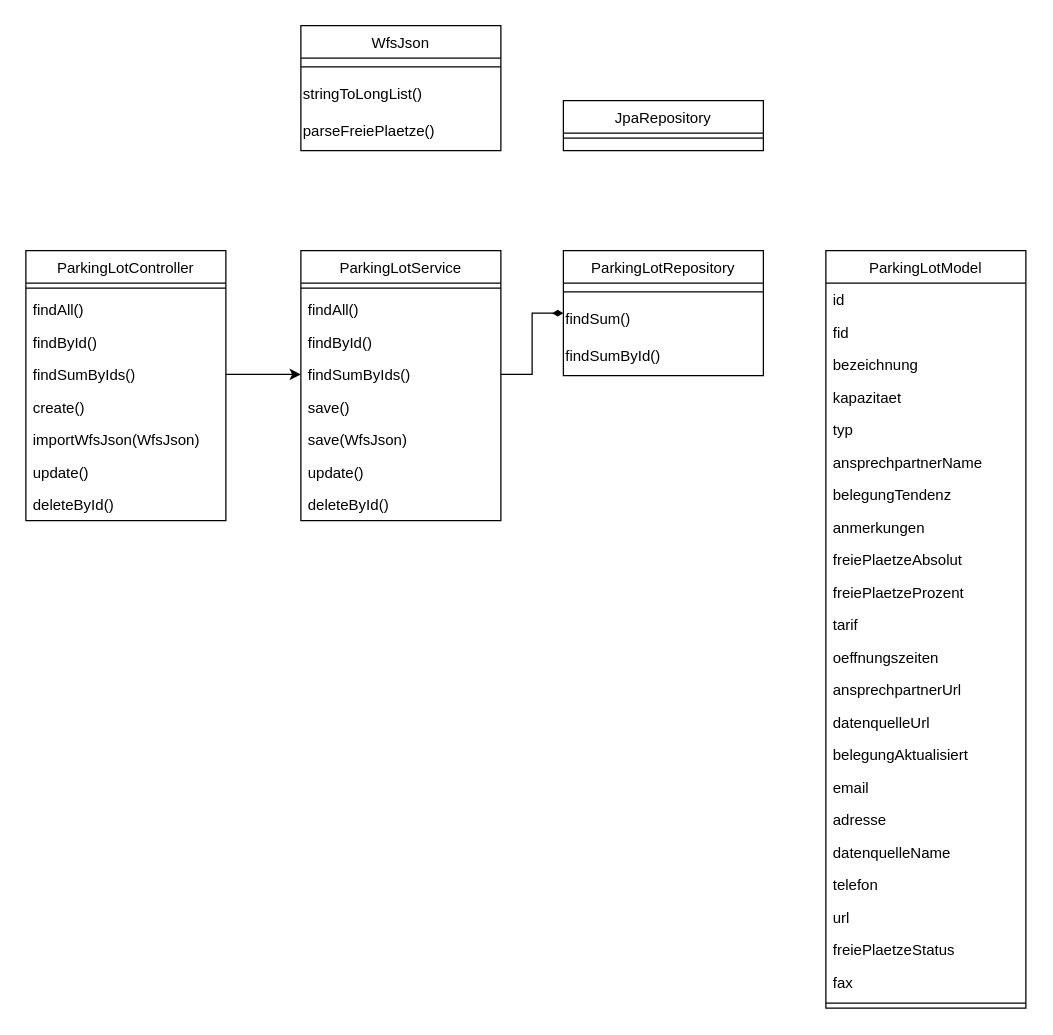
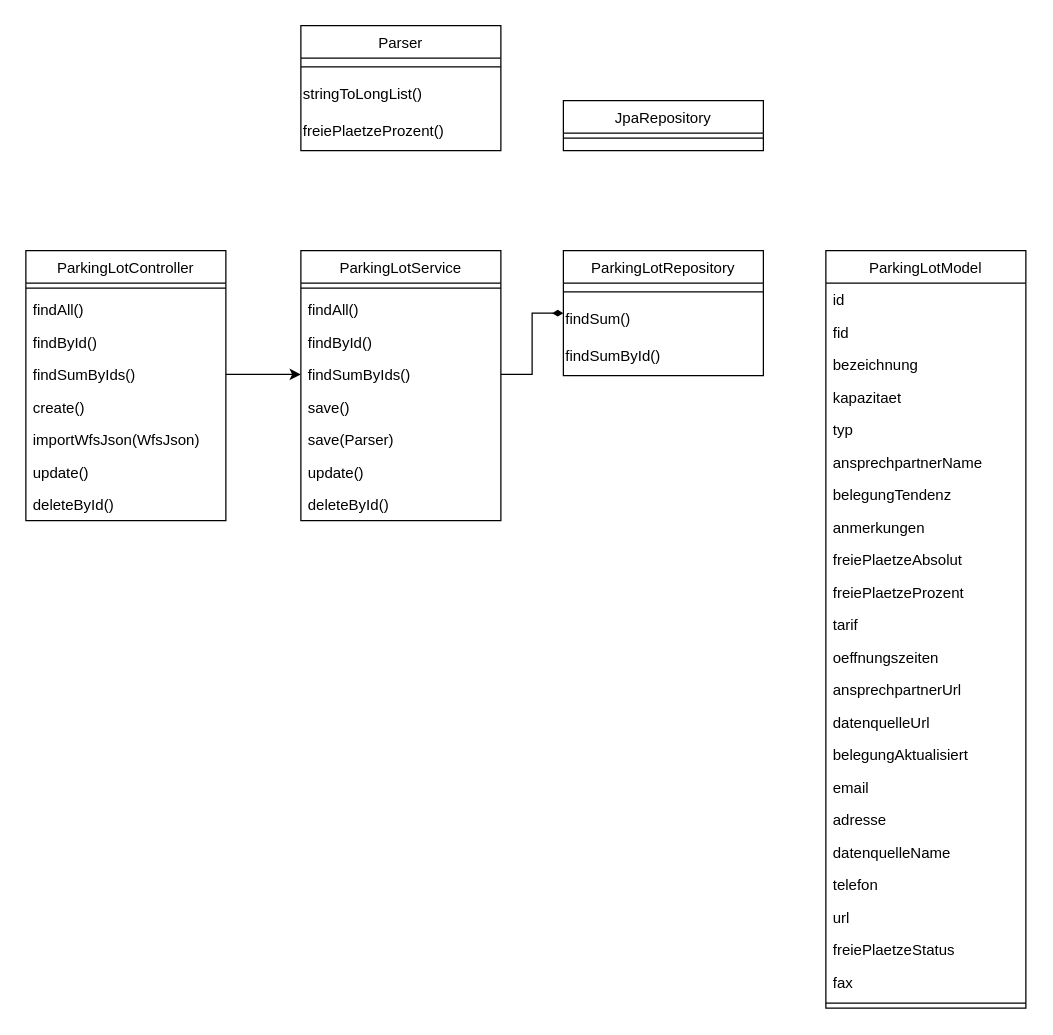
  <mxCell id="0" />
  <mxCell id="1" parent="0" />
  <mxCell id="2" value="ParkingLotController" style="swimlane;fontStyle=0;align=center;verticalAlign=top;childLayout=stackLayout;horizontal=1;startSize=26;horizontalStack=0;resizeParent=1;resizeLast=0;collapsible=1;marginBottom=0;rounded=0;shadow=0;strokeWidth=1;" vertex="1" parent="1"><mxGeometry x="20" y="200" width="160" height="216" as="geometry"><mxRectangle x="130" y="380" width="160" height="26" as="alternateBounds" /></mxGeometry></mxCell>
  <mxCell id="3" value="" style="line;html=1;strokeWidth=1;align=left;verticalAlign=middle;spacingTop=-1;spacingLeft=3;spacingRight=3;rotatable=0;labelPosition=right;points=[];portConstraint=eastwest;" vertex="1" parent="2"><mxGeometry y="26" width="160" height="8" as="geometry" /></mxCell>
  <mxCell id="4" value="findAll()" style="text;align=left;verticalAlign=top;spacingLeft=4;spacingRight=4;overflow=hidden;rotatable=0;points=[[0,0.5],[1,0.5]];portConstraint=eastwest;fontStyle=0" vertex="1" parent="2"><mxGeometry y="34" width="160" height="26" as="geometry" /></mxCell>
  <mxCell id="5" value="findById()" style="text;align=left;verticalAlign=top;spacingLeft=4;spacingRight=4;overflow=hidden;rotatable=0;points=[[0,0.5],[1,0.5]];portConstraint=eastwest;" vertex="1" parent="2"><mxGeometry y="60" width="160" height="26" as="geometry" /></mxCell>
  <mxCell id="6" value="findSumByIds()" style="text;align=left;verticalAlign=top;spacingLeft=4;spacingRight=4;overflow=hidden;rotatable=0;points=[[0,0.5],[1,0.5]];portConstraint=eastwest;" vertex="1" parent="2"><mxGeometry y="86" width="160" height="26" as="geometry" /></mxCell>
  <mxCell id="7" value="create()" style="text;align=left;verticalAlign=top;spacingLeft=4;spacingRight=4;overflow=hidden;rotatable=0;points=[[0,0.5],[1,0.5]];portConstraint=eastwest;" vertex="1" parent="2"><mxGeometry y="112" width="160" height="26" as="geometry" /></mxCell>
  <mxCell id="8" value="importWfsJson(WfsJson)&#10;" style="text;align=left;verticalAlign=top;spacingLeft=4;spacingRight=4;overflow=hidden;rotatable=0;points=[[0,0.5],[1,0.5]];portConstraint=eastwest;" vertex="1" parent="2"><mxGeometry y="138" width="160" height="26" as="geometry" /></mxCell>
  <mxCell id="9" value="update()" style="text;align=left;verticalAlign=top;spacingLeft=4;spacingRight=4;overflow=hidden;rotatable=0;points=[[0,0.5],[1,0.5]];portConstraint=eastwest;" vertex="1" parent="2"><mxGeometry y="164" width="160" height="26" as="geometry" /></mxCell>
  <mxCell id="10" value="deleteById()" style="text;align=left;verticalAlign=top;spacingLeft=4;spacingRight=4;overflow=hidden;rotatable=0;points=[[0,0.5],[1,0.5]];portConstraint=eastwest;" vertex="1" parent="2"><mxGeometry y="190" width="160" height="26" as="geometry" /></mxCell>
  <mxCell id="11" value="ParkingLotService" style="swimlane;fontStyle=0;align=center;verticalAlign=top;childLayout=stackLayout;horizontal=1;startSize=26;horizontalStack=0;resizeParent=1;resizeLast=0;collapsible=1;marginBottom=0;rounded=0;shadow=0;strokeWidth=1;" vertex="1" parent="1"><mxGeometry x="240" y="200" width="160" height="216" as="geometry"><mxRectangle x="130" y="380" width="160" height="26" as="alternateBounds" /></mxGeometry></mxCell>
  <mxCell id="12" value="" style="line;html=1;strokeWidth=1;align=left;verticalAlign=middle;spacingTop=-1;spacingLeft=3;spacingRight=3;rotatable=0;labelPosition=right;points=[];portConstraint=eastwest;" vertex="1" parent="11"><mxGeometry y="26" width="160" height="8" as="geometry" /></mxCell>
  <mxCell id="13" value="findAll()" style="text;align=left;verticalAlign=top;spacingLeft=4;spacingRight=4;overflow=hidden;rotatable=0;points=[[0,0.5],[1,0.5]];portConstraint=eastwest;fontStyle=0" vertex="1" parent="11"><mxGeometry y="34" width="160" height="26" as="geometry" /></mxCell>
  <mxCell id="14" value="findById()" style="text;align=left;verticalAlign=top;spacingLeft=4;spacingRight=4;overflow=hidden;rotatable=0;points=[[0,0.5],[1,0.5]];portConstraint=eastwest;" vertex="1" parent="11"><mxGeometry y="60" width="160" height="26" as="geometry" /></mxCell>
  <mxCell id="15" value="findSumByIds()" style="text;align=left;verticalAlign=top;spacingLeft=4;spacingRight=4;overflow=hidden;rotatable=0;points=[[0,0.5],[1,0.5]];portConstraint=eastwest;" vertex="1" parent="11"><mxGeometry y="86" width="160" height="26" as="geometry" /></mxCell>
  <mxCell id="16" value="save()" style="text;align=left;verticalAlign=top;spacingLeft=4;spacingRight=4;overflow=hidden;rotatable=0;points=[[0,0.5],[1,0.5]];portConstraint=eastwest;" vertex="1" parent="11"><mxGeometry y="112" width="160" height="26" as="geometry" /></mxCell>
- <mxCell id="17" value="save(WfsJson)" style="text;align=left;verticalAlign=top;spacingLeft=4;spacingRight=4;overflow=hidden;rotatable=0;points=[[0,0.5],[1,0.5]];portConstraint=eastwest;" vertex="1" parent="11"><mxGeometry y="138" width="160" height="26" as="geometry" /></mxCell>
+ <mxCell id="17" value="save(Parser)" style="text;align=left;verticalAlign=top;spacingLeft=4;spacingRight=4;overflow=hidden;rotatable=0;points=[[0,0.5],[1,0.5]];portConstraint=eastwest;" vertex="1" parent="11"><mxGeometry y="138" width="160" height="26" as="geometry" /></mxCell>
  <mxCell id="18" value="update()" style="text;align=left;verticalAlign=top;spacingLeft=4;spacingRight=4;overflow=hidden;rotatable=0;points=[[0,0.5],[1,0.5]];portConstraint=eastwest;" vertex="1" parent="11"><mxGeometry y="164" width="160" height="26" as="geometry" /></mxCell>
  <mxCell id="19" value="deleteById()" style="text;align=left;verticalAlign=top;spacingLeft=4;spacingRight=4;overflow=hidden;rotatable=0;points=[[0,0.5],[1,0.5]];portConstraint=eastwest;" vertex="1" parent="11"><mxGeometry y="190" width="160" height="26" as="geometry" /></mxCell>
  <mxCell id="20" value="ParkingLotRepository" style="swimlane;fontStyle=0;align=center;verticalAlign=top;childLayout=stackLayout;horizontal=1;startSize=26;horizontalStack=0;resizeParent=1;resizeLast=0;collapsible=1;marginBottom=0;rounded=0;shadow=0;strokeWidth=1;" vertex="1" parent="1"><mxGeometry x="450" y="200" width="160" height="100" as="geometry"><mxRectangle x="130" y="380" width="160" height="26" as="alternateBounds" /></mxGeometry></mxCell>
  <mxCell id="21" value="" style="line;html=1;strokeWidth=1;align=left;verticalAlign=middle;spacingTop=-1;spacingLeft=3;spacingRight=3;rotatable=0;labelPosition=right;points=[];portConstraint=eastwest;" vertex="1" parent="20"><mxGeometry y="26" width="160" height="14" as="geometry" /></mxCell>
  <mxCell id="22" value="&lt;div align=&quot;left&quot;&gt;findSum()&lt;/div&gt;" style="text;html=1;align=left;verticalAlign=middle;resizable=0;points=[];autosize=1;strokeColor=none;fillColor=none;" vertex="1" parent="20"><mxGeometry y="40" width="160" height="30" as="geometry" /></mxCell>
  <mxCell id="23" value="&lt;div align=&quot;left&quot;&gt;findSumById()&lt;/div&gt;" style="text;html=1;align=left;verticalAlign=middle;resizable=0;points=[];autosize=1;strokeColor=none;fillColor=none;" vertex="1" parent="20"><mxGeometry y="70" width="160" height="30" as="geometry" /></mxCell>
  <mxCell id="24" value="ParkingLotModel" style="swimlane;fontStyle=0;align=center;verticalAlign=top;childLayout=stackLayout;horizontal=1;startSize=26;horizontalStack=0;resizeParent=1;resizeLast=0;collapsible=1;marginBottom=0;rounded=0;shadow=0;strokeWidth=1;" vertex="1" parent="1"><mxGeometry x="660" y="200" width="160" height="606" as="geometry"><mxRectangle x="130" y="380" width="160" height="26" as="alternateBounds" /></mxGeometry></mxCell>
  <mxCell id="25" value="id" style="text;align=left;verticalAlign=top;spacingLeft=4;spacingRight=4;overflow=hidden;rotatable=0;points=[[0,0.5],[1,0.5]];portConstraint=eastwest;" vertex="1" parent="24"><mxGeometry y="26" width="160" height="26" as="geometry" /></mxCell>
  <mxCell id="26" value="fid" style="text;align=left;verticalAlign=top;spacingLeft=4;spacingRight=4;overflow=hidden;rotatable=0;points=[[0,0.5],[1,0.5]];portConstraint=eastwest;" vertex="1" parent="24"><mxGeometry y="52" width="160" height="26" as="geometry" /></mxCell>
  <mxCell id="27" value="bezeichnung" style="text;align=left;verticalAlign=top;spacingLeft=4;spacingRight=4;overflow=hidden;rotatable=0;points=[[0,0.5],[1,0.5]];portConstraint=eastwest;" vertex="1" parent="24"><mxGeometry y="78" width="160" height="26" as="geometry" /></mxCell>
  <mxCell id="28" value="kapazitaet" style="text;align=left;verticalAlign=top;spacingLeft=4;spacingRight=4;overflow=hidden;rotatable=0;points=[[0,0.5],[1,0.5]];portConstraint=eastwest;" vertex="1" parent="24"><mxGeometry y="104" width="160" height="26" as="geometry" /></mxCell>
  <mxCell id="29" value="typ" style="text;align=left;verticalAlign=top;spacingLeft=4;spacingRight=4;overflow=hidden;rotatable=0;points=[[0,0.5],[1,0.5]];portConstraint=eastwest;" vertex="1" parent="24"><mxGeometry y="130" width="160" height="26" as="geometry" /></mxCell>
  <mxCell id="30" value="ansprechpartnerName" style="text;align=left;verticalAlign=top;spacingLeft=4;spacingRight=4;overflow=hidden;rotatable=0;points=[[0,0.5],[1,0.5]];portConstraint=eastwest;" vertex="1" parent="24"><mxGeometry y="156" width="160" height="26" as="geometry" /></mxCell>
  <mxCell id="31" value="belegungTendenz" style="text;align=left;verticalAlign=top;spacingLeft=4;spacingRight=4;overflow=hidden;rotatable=0;points=[[0,0.5],[1,0.5]];portConstraint=eastwest;" vertex="1" parent="24"><mxGeometry y="182" width="160" height="26" as="geometry" /></mxCell>
  <mxCell id="32" value="anmerkungen" style="text;align=left;verticalAlign=top;spacingLeft=4;spacingRight=4;overflow=hidden;rotatable=0;points=[[0,0.5],[1,0.5]];portConstraint=eastwest;" vertex="1" parent="24"><mxGeometry y="208" width="160" height="26" as="geometry" /></mxCell>
  <mxCell id="33" value="freiePlaetzeAbsolut" style="text;align=left;verticalAlign=top;spacingLeft=4;spacingRight=4;overflow=hidden;rotatable=0;points=[[0,0.5],[1,0.5]];portConstraint=eastwest;" vertex="1" parent="24"><mxGeometry y="234" width="160" height="26" as="geometry" /></mxCell>
  <mxCell id="34" value="freiePlaetzeProzent" style="text;align=left;verticalAlign=top;spacingLeft=4;spacingRight=4;overflow=hidden;rotatable=0;points=[[0,0.5],[1,0.5]];portConstraint=eastwest;" vertex="1" parent="24"><mxGeometry y="260" width="160" height="26" as="geometry" /></mxCell>
  <mxCell id="35" value="tarif" style="text;align=left;verticalAlign=top;spacingLeft=4;spacingRight=4;overflow=hidden;rotatable=0;points=[[0,0.5],[1,0.5]];portConstraint=eastwest;" vertex="1" parent="24"><mxGeometry y="286" width="160" height="26" as="geometry" /></mxCell>
  <mxCell id="36" value="oeffnungszeiten" style="text;align=left;verticalAlign=top;spacingLeft=4;spacingRight=4;overflow=hidden;rotatable=0;points=[[0,0.5],[1,0.5]];portConstraint=eastwest;" vertex="1" parent="24"><mxGeometry y="312" width="160" height="26" as="geometry" /></mxCell>
  <mxCell id="37" value="ansprechpartnerUrl" style="text;align=left;verticalAlign=top;spacingLeft=4;spacingRight=4;overflow=hidden;rotatable=0;points=[[0,0.5],[1,0.5]];portConstraint=eastwest;" vertex="1" parent="24"><mxGeometry y="338" width="160" height="26" as="geometry" /></mxCell>
  <mxCell id="38" value="datenquelleUrl" style="text;align=left;verticalAlign=top;spacingLeft=4;spacingRight=4;overflow=hidden;rotatable=0;points=[[0,0.5],[1,0.5]];portConstraint=eastwest;" vertex="1" parent="24"><mxGeometry y="364" width="160" height="26" as="geometry" /></mxCell>
  <mxCell id="39" value="belegungAktualisiert" style="text;align=left;verticalAlign=top;spacingLeft=4;spacingRight=4;overflow=hidden;rotatable=0;points=[[0,0.5],[1,0.5]];portConstraint=eastwest;" vertex="1" parent="24"><mxGeometry y="390" width="160" height="26" as="geometry" /></mxCell>
  <mxCell id="40" value="email" style="text;align=left;verticalAlign=top;spacingLeft=4;spacingRight=4;overflow=hidden;rotatable=0;points=[[0,0.5],[1,0.5]];portConstraint=eastwest;" vertex="1" parent="24"><mxGeometry y="416" width="160" height="26" as="geometry" /></mxCell>
  <mxCell id="41" value="adresse" style="text;align=left;verticalAlign=top;spacingLeft=4;spacingRight=4;overflow=hidden;rotatable=0;points=[[0,0.5],[1,0.5]];portConstraint=eastwest;" vertex="1" parent="24"><mxGeometry y="442" width="160" height="26" as="geometry" /></mxCell>
  <mxCell id="42" value="datenquelleName" style="text;align=left;verticalAlign=top;spacingLeft=4;spacingRight=4;overflow=hidden;rotatable=0;points=[[0,0.5],[1,0.5]];portConstraint=eastwest;" vertex="1" parent="24"><mxGeometry y="468" width="160" height="26" as="geometry" /></mxCell>
  <mxCell id="43" value="telefon" style="text;align=left;verticalAlign=top;spacingLeft=4;spacingRight=4;overflow=hidden;rotatable=0;points=[[0,0.5],[1,0.5]];portConstraint=eastwest;" vertex="1" parent="24"><mxGeometry y="494" width="160" height="26" as="geometry" /></mxCell>
  <mxCell id="44" value="url" style="text;align=left;verticalAlign=top;spacingLeft=4;spacingRight=4;overflow=hidden;rotatable=0;points=[[0,0.5],[1,0.5]];portConstraint=eastwest;" vertex="1" parent="24"><mxGeometry y="520" width="160" height="26" as="geometry" /></mxCell>
  <mxCell id="45" value="freiePlaetzeStatus" style="text;align=left;verticalAlign=top;spacingLeft=4;spacingRight=4;overflow=hidden;rotatable=0;points=[[0,0.5],[1,0.5]];portConstraint=eastwest;" vertex="1" parent="24"><mxGeometry y="546" width="160" height="26" as="geometry" /></mxCell>
  <mxCell id="46" value="fax" style="text;align=left;verticalAlign=top;spacingLeft=4;spacingRight=4;overflow=hidden;rotatable=0;points=[[0,0.5],[1,0.5]];portConstraint=eastwest;" vertex="1" parent="24"><mxGeometry y="572" width="160" height="26" as="geometry" /></mxCell>
  <mxCell id="47" value="" style="line;html=1;strokeWidth=1;align=left;verticalAlign=middle;spacingTop=-1;spacingLeft=3;spacingRight=3;rotatable=0;labelPosition=right;points=[];portConstraint=eastwest;" vertex="1" parent="24"><mxGeometry y="598" width="160" height="8" as="geometry" /></mxCell>
  <mxCell id="48" value="JpaRepository" style="swimlane;fontStyle=0;align=center;verticalAlign=top;childLayout=stackLayout;horizontal=1;startSize=26;horizontalStack=0;resizeParent=1;resizeLast=0;collapsible=1;marginBottom=0;rounded=0;shadow=0;strokeWidth=1;" vertex="1" parent="1"><mxGeometry x="450" y="80" width="160" height="40" as="geometry"><mxRectangle x="130" y="380" width="160" height="26" as="alternateBounds" /></mxGeometry></mxCell>
  <mxCell id="49" value="" style="line;html=1;strokeWidth=1;align=left;verticalAlign=middle;spacingTop=-1;spacingLeft=3;spacingRight=3;rotatable=0;labelPosition=right;points=[];portConstraint=eastwest;" vertex="1" parent="48"><mxGeometry y="26" width="160" height="8" as="geometry" /></mxCell>
  <mxCell id="50" style="edgeStyle=orthogonalEdgeStyle;rounded=0;orthogonalLoop=1;jettySize=auto;html=1;exitX=1;exitY=0.5;exitDx=0;exitDy=0;entryX=0;entryY=0.5;entryDx=0;entryDy=0;" edge="1" parent="1" source="6" target="15"><mxGeometry relative="1" as="geometry" /></mxCell>
  <mxCell id="51" style="edgeStyle=orthogonalEdgeStyle;rounded=0;orthogonalLoop=1;jettySize=auto;html=1;exitX=1;exitY=0.5;exitDx=0;exitDy=0;entryX=0;entryY=0.5;entryDx=0;entryDy=0;endArrow=diamondThin;endFill=1;" edge="1" parent="1" source="15" target="20"><mxGeometry relative="1" as="geometry" /></mxCell>
- <mxCell id="52" value="WfsJson" style="swimlane;fontStyle=0;align=center;verticalAlign=top;childLayout=stackLayout;horizontal=1;startSize=26;horizontalStack=0;resizeParent=1;resizeLast=0;collapsible=1;marginBottom=0;rounded=0;shadow=0;strokeWidth=1;" vertex="1" parent="1"><mxGeometry x="240" y="20" width="160" height="100" as="geometry"><mxRectangle x="130" y="380" width="160" height="26" as="alternateBounds" /></mxGeometry></mxCell>
+ <mxCell id="52" value="Parser" style="swimlane;fontStyle=0;align=center;verticalAlign=top;childLayout=stackLayout;horizontal=1;startSize=26;horizontalStack=0;resizeParent=1;resizeLast=0;collapsible=1;marginBottom=0;rounded=0;shadow=0;strokeWidth=1;" vertex="1" parent="1"><mxGeometry x="240" y="20" width="160" height="100" as="geometry"><mxRectangle x="130" y="380" width="160" height="26" as="alternateBounds" /></mxGeometry></mxCell>
  <mxCell id="53" value="" style="line;html=1;strokeWidth=1;align=left;verticalAlign=middle;spacingTop=-1;spacingLeft=3;spacingRight=3;rotatable=0;labelPosition=right;points=[];portConstraint=eastwest;" vertex="1" parent="52"><mxGeometry y="26" width="160" height="14" as="geometry" /></mxCell>
  <mxCell id="54" value="&lt;div align=&quot;left&quot;&gt;stringToLongList()&lt;/div&gt;" style="text;html=1;align=left;verticalAlign=middle;resizable=0;points=[];autosize=1;strokeColor=none;fillColor=none;" vertex="1" parent="52"><mxGeometry y="40" width="160" height="30" as="geometry" /></mxCell>
- <mxCell id="55" value="parseFreiePlaetze()" style="text;html=1;align=left;verticalAlign=middle;resizable=0;points=[];autosize=1;strokeColor=none;fillColor=none;" vertex="1" parent="52"><mxGeometry y="70" width="160" height="30" as="geometry" /></mxCell>
+ <mxCell id="55" value="freiePlaetzeProzent()" style="text;html=1;align=left;verticalAlign=middle;resizable=0;points=[];autosize=1;strokeColor=none;fillColor=none;" vertex="1" parent="52"><mxGeometry y="70" width="160" height="30" as="geometry" /></mxCell>
